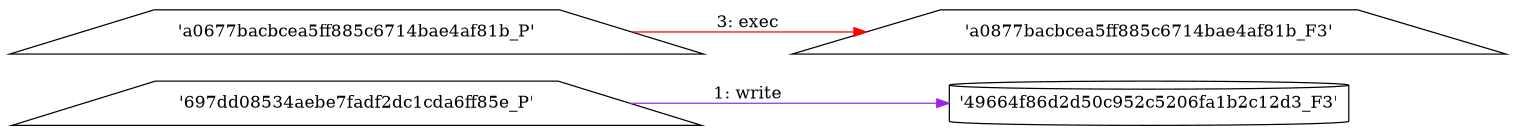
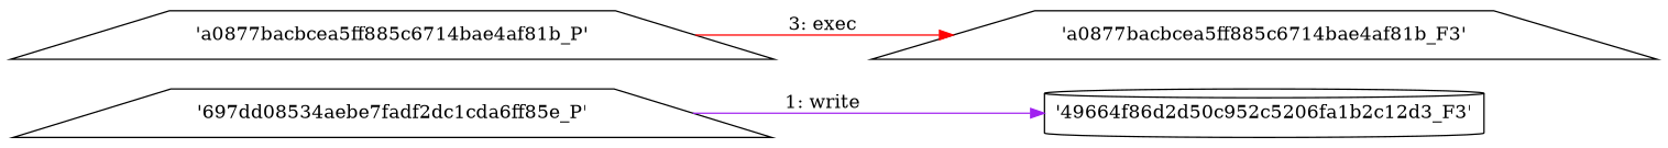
  digraph {
    engine=neato
    fixedsize=false
    fontsize=10
    nodesep=0.3
    rankdir=LR
    ranksep=0
    splines=true
    node [node_type=Process shape=trapezium]
    "'49664f86d2d50c952c5206fa1b2c12d3_F3'" [node_type=file shape=cylinder]
    "'697dd08534aebe7fadf2dc1cda6ff85e_P'"
    "'a0877bacbcea5ff885c6714bae4af81b_F3'" [node_type=File]
-   "'a0877bacbcea5ff885c6714bae4af81b_P'" [label="'a0677bacbcea5ff885c6714bae4af81b_P'"]
+   "'a0877bacbcea5ff885c6714bae4af81b_P'"
    "'697dd08534aebe7fadf2dc1cda6ff85e_P'" -> "'49664f86d2d50c952c5206fa1b2c12d3_F3'" [color=purple label="1: write"]
    "'a0877bacbcea5ff885c6714bae4af81b_P'" -> "'a0877bacbcea5ff885c6714bae4af81b_F3'" [color=red label="3: exec"]
  }
